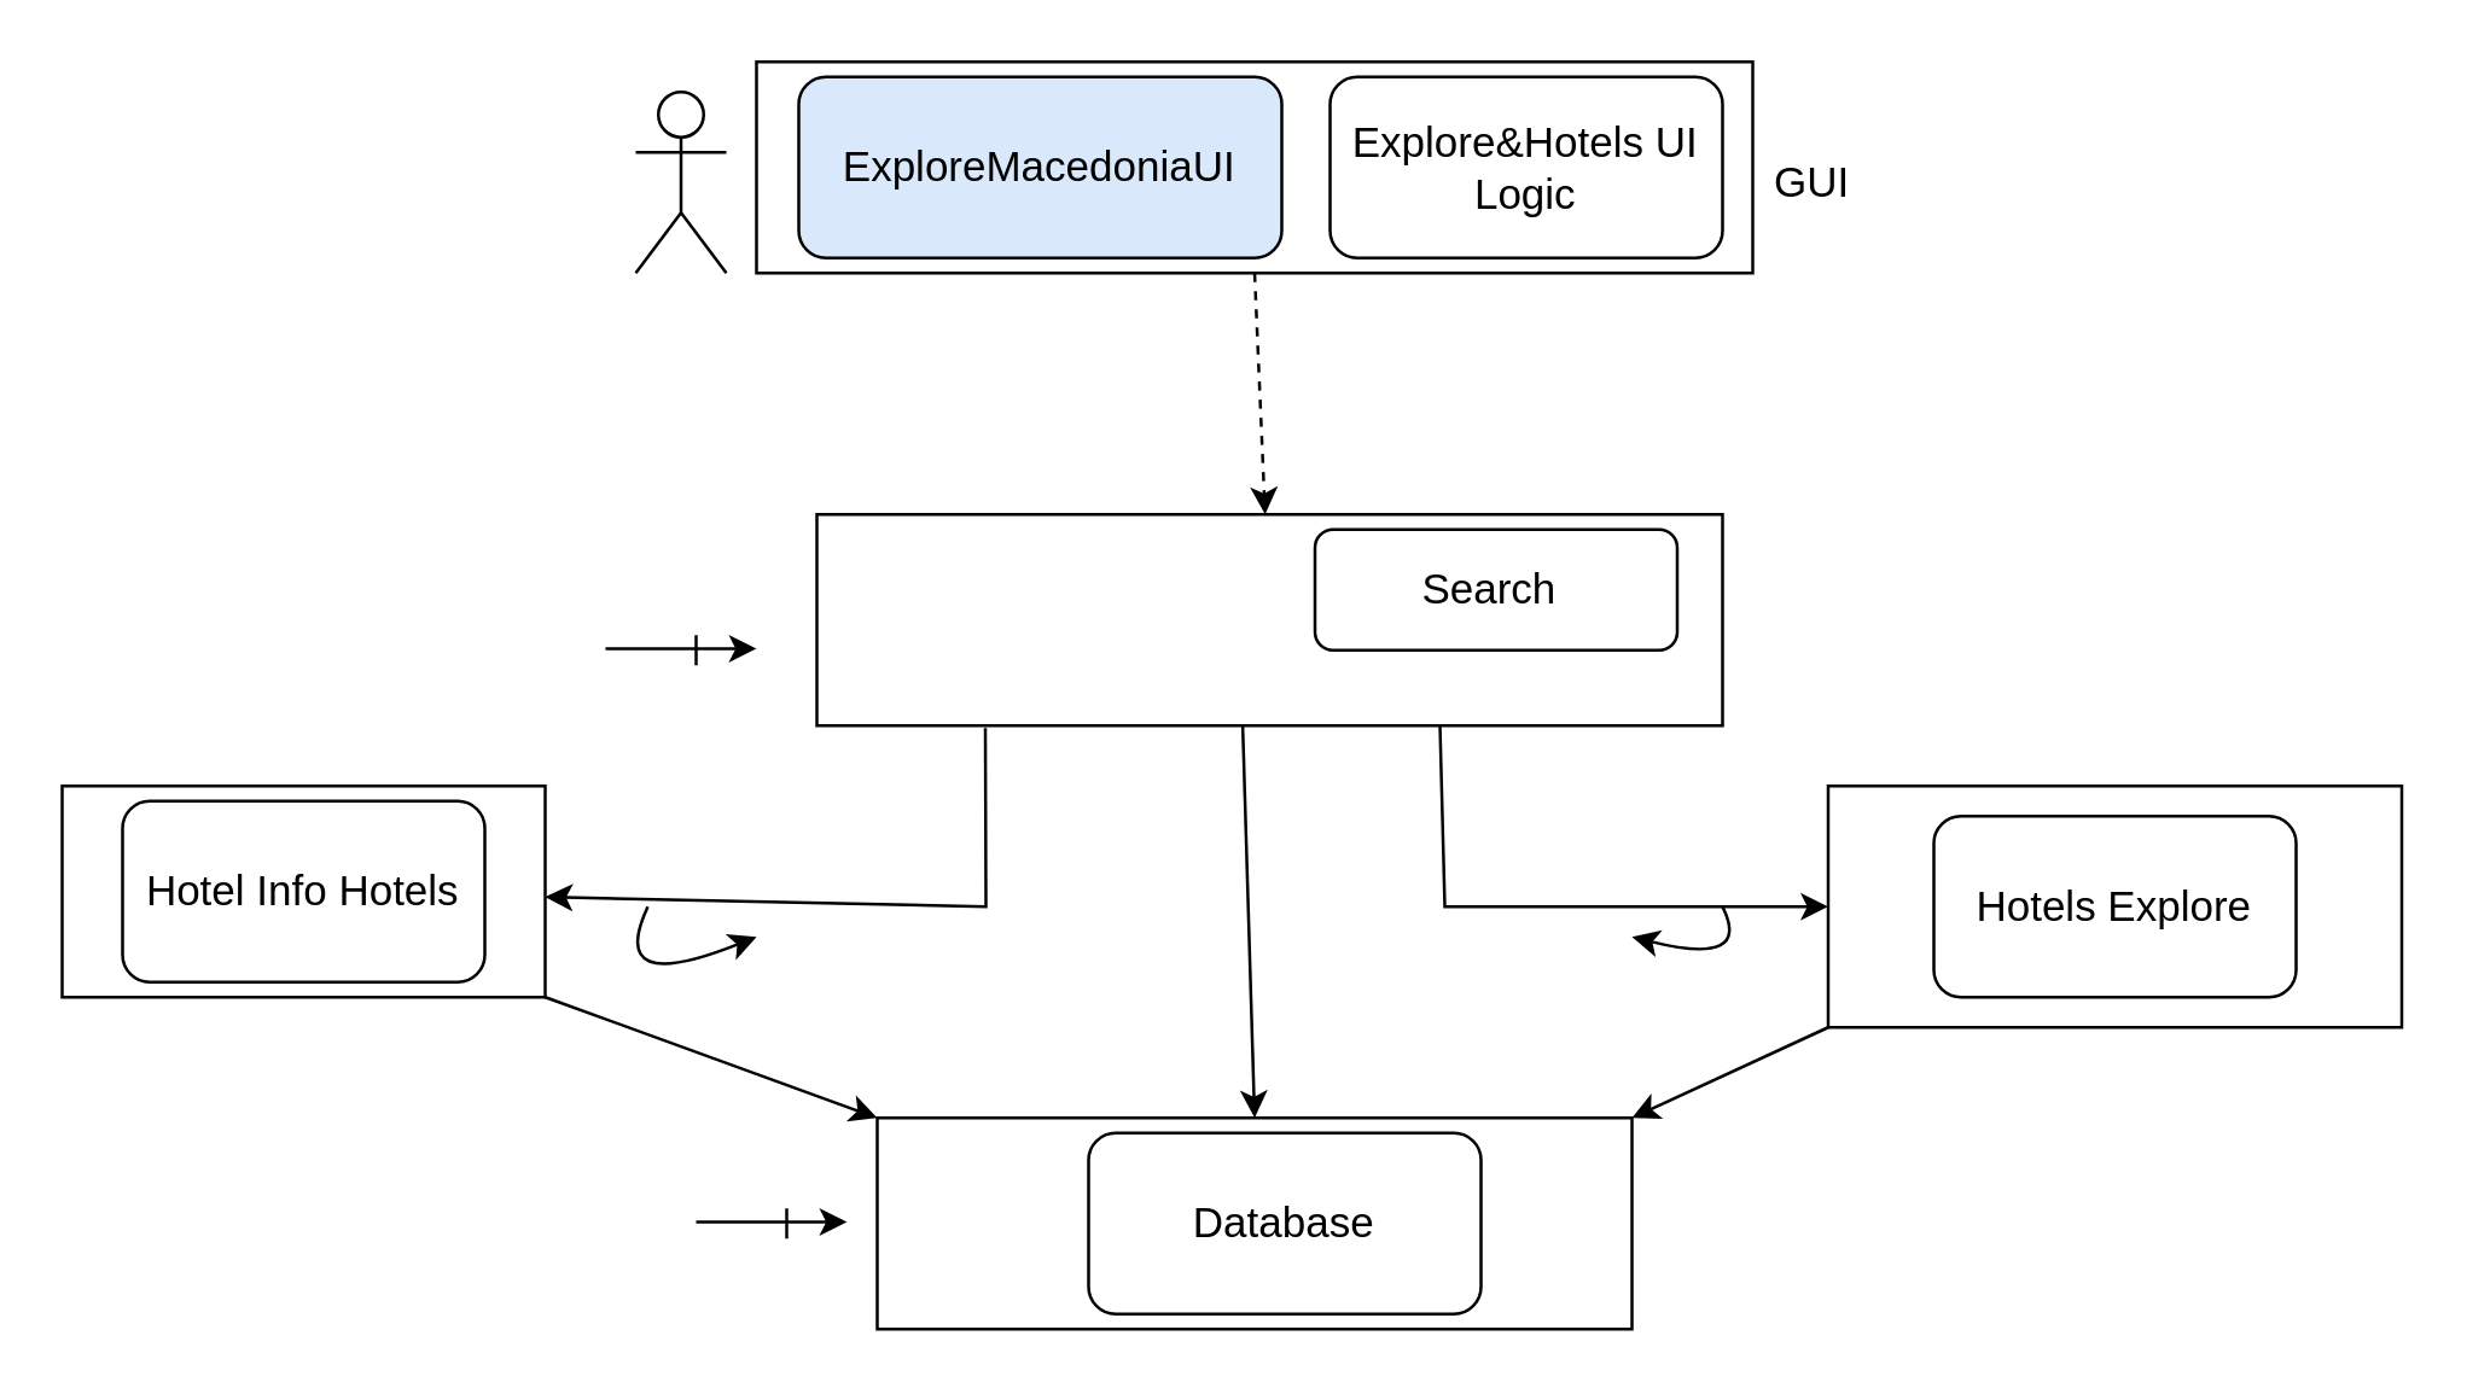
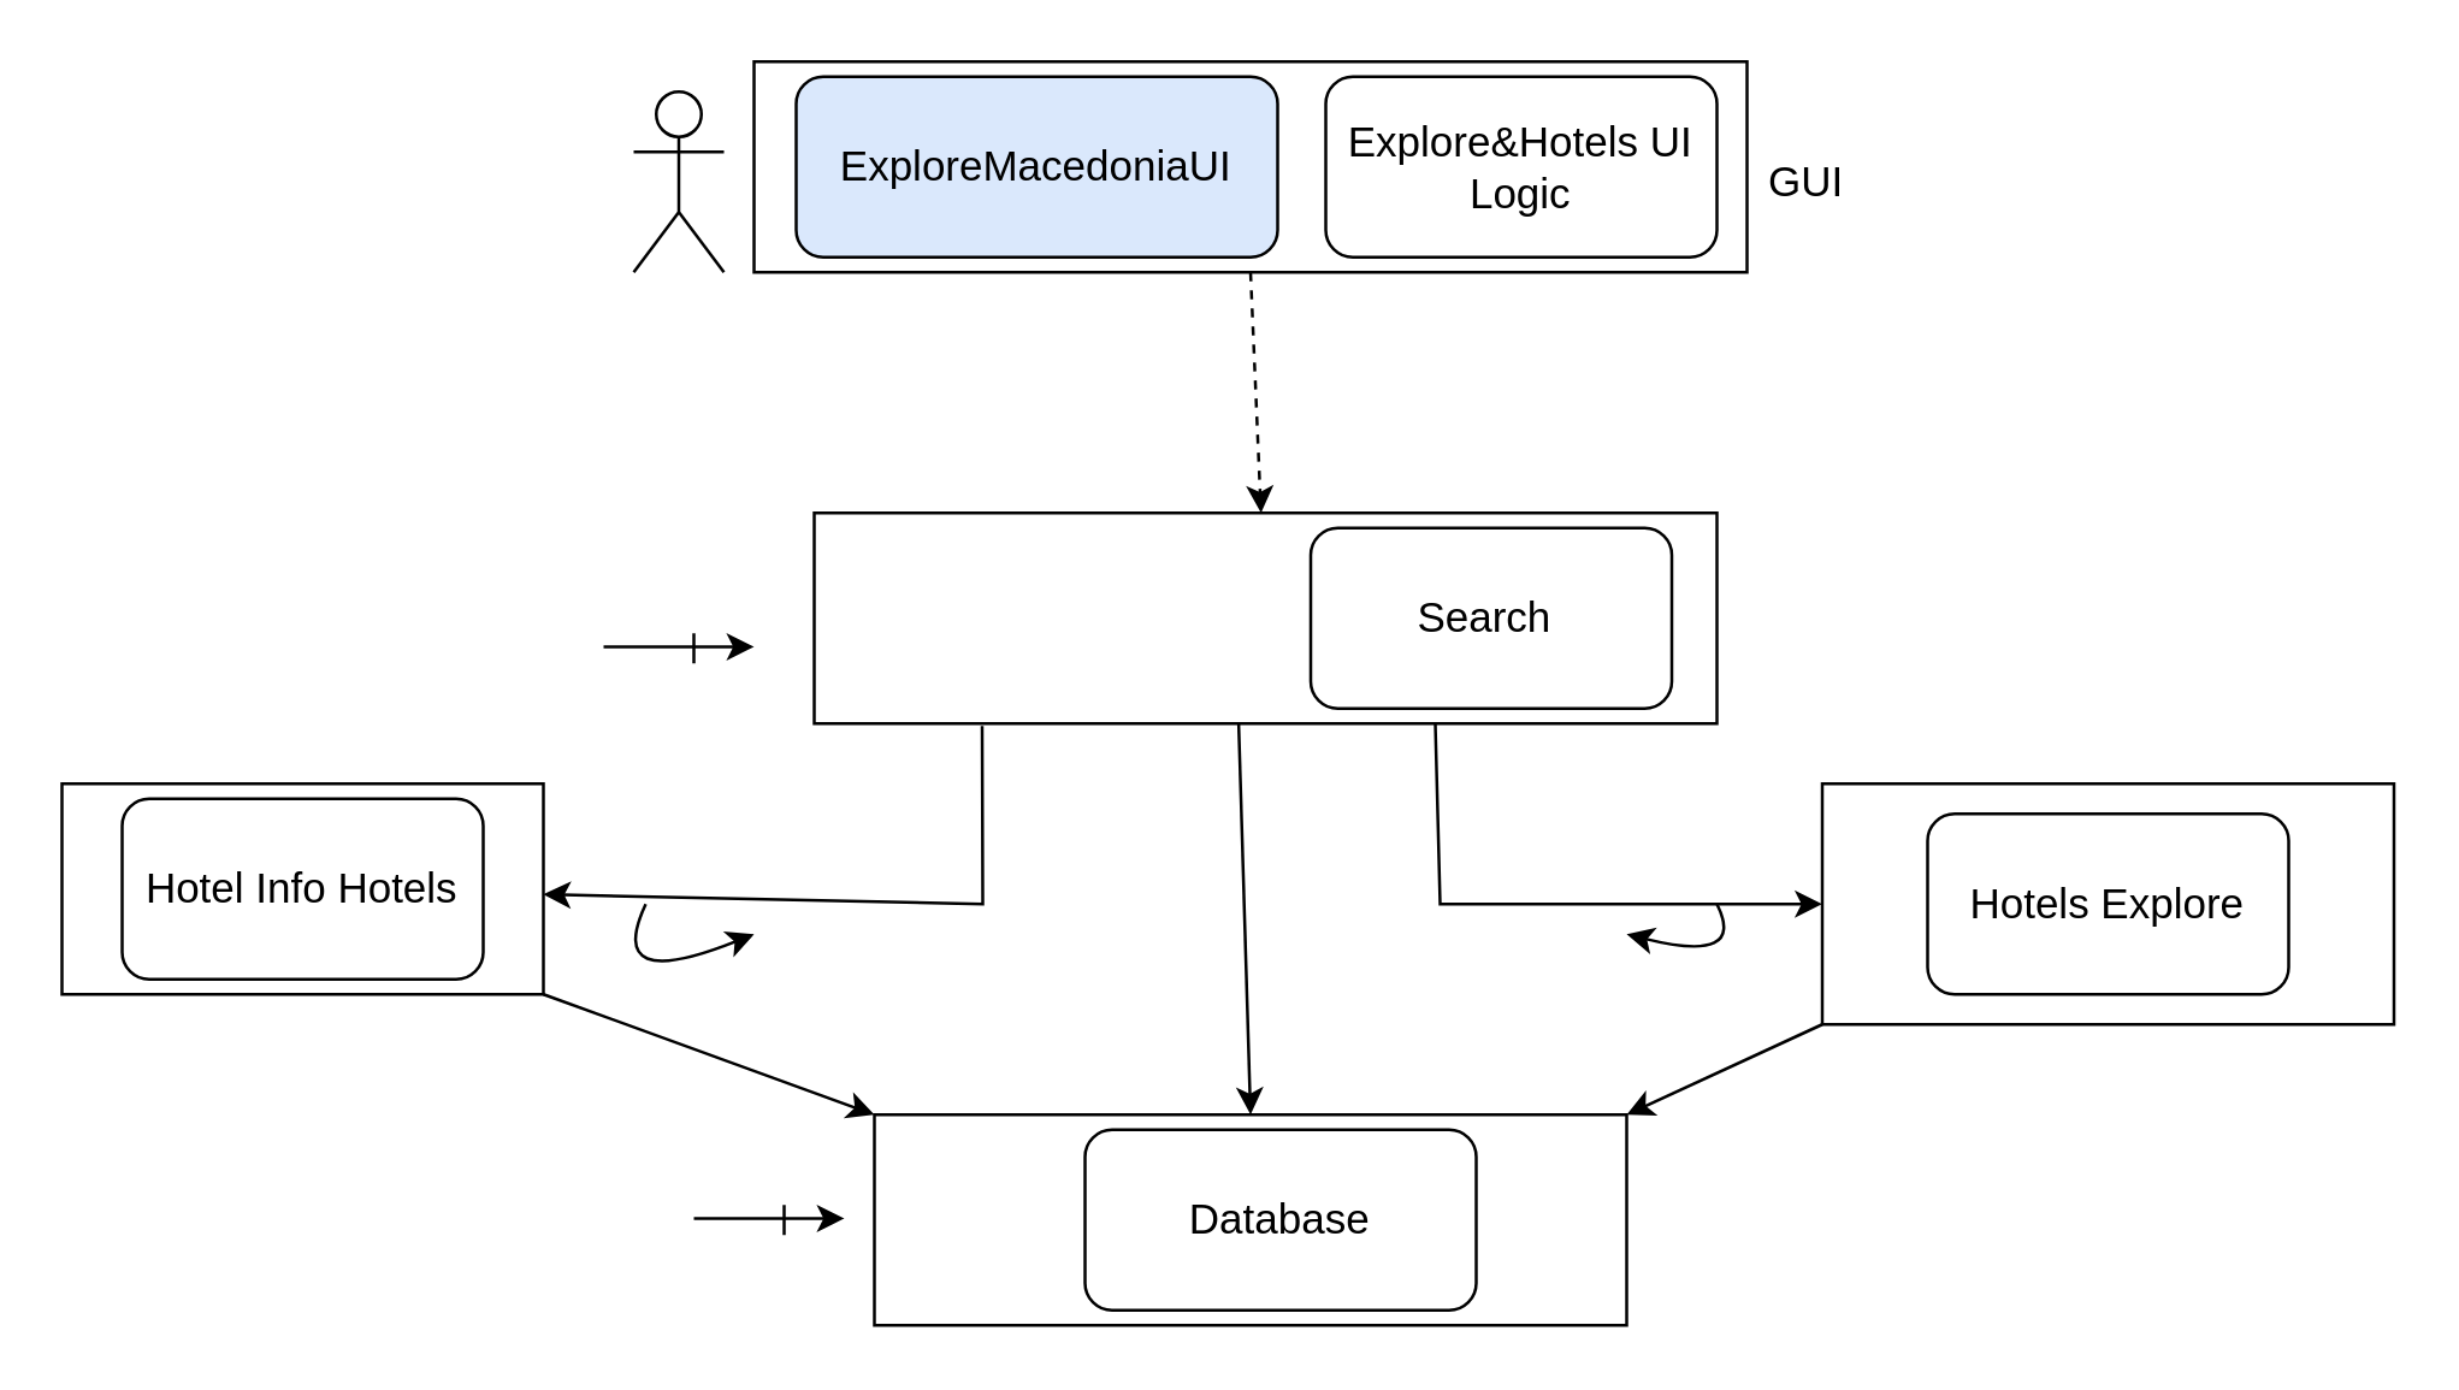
  <mxCell id="0" />
  <mxCell id="1" parent="0" />
  <mxCell id="2" value="" style="shape=umlActor;verticalLabelPosition=bottom;verticalAlign=top;html=1;outlineConnect=0;fontSize=14;" vertex="1" parent="1"><mxGeometry x="210" y="30" width="30" height="60" as="geometry" /></mxCell>
  <mxCell id="3" value="GUI" style="text;html=1;strokeColor=none;fillColor=none;align=center;verticalAlign=middle;whiteSpace=wrap;rounded=0;fontSize=14;" vertex="1" parent="1"><mxGeometry x="570" y="45" width="60" height="30" as="geometry" /></mxCell>
  <mxCell id="4" value="" style="endArrow=classic;html=1;rounded=0;fontSize=14;dashed=1;exitX=0.5;exitY=1;exitDx=0;exitDy=0;" edge="1" parent="1" source="11" target="9"><mxGeometry width="50" height="50" relative="1" as="geometry"><mxPoint x="410.964" y="100" as="sourcePoint" /><mxPoint x="412.83" y="177.41" as="targetPoint" /></mxGeometry></mxCell>
  <mxCell id="5" value="" style="endArrow=classic;html=1;rounded=0;fontSize=14;" edge="1" parent="1"><mxGeometry width="50" height="50" relative="1" as="geometry"><mxPoint x="200" y="214.5" as="sourcePoint" /><mxPoint x="250" y="214.5" as="targetPoint" /><Array as="points"><mxPoint x="220" y="214.5" /></Array></mxGeometry></mxCell>
  <mxCell id="6" value="" style="endArrow=none;html=1;rounded=0;fontSize=14;" edge="1" parent="1"><mxGeometry width="50" height="50" relative="1" as="geometry"><mxPoint x="230" y="220" as="sourcePoint" /><mxPoint x="230" y="210" as="targetPoint" /></mxGeometry></mxCell>
  <mxCell id="7" value="" style="endArrow=classic;html=1;rounded=0;fontSize=14;exitX=0.469;exitY=0.833;exitDx=0;exitDy=0;exitPerimeter=0;entryX=0.5;entryY=0;entryDx=0;entryDy=0;" edge="1" parent="1" source="9" target="14"><mxGeometry width="50" height="50" relative="1" as="geometry"><mxPoint x="414.86" y="251.33" as="sourcePoint" /><mxPoint x="370" y="360" as="targetPoint" /></mxGeometry></mxCell>
  <mxCell id="8" value="" style="endArrow=classic;html=1;rounded=0;fontSize=14;exitX=0.688;exitY=1;exitDx=0;exitDy=0;exitPerimeter=0;entryX=0;entryY=0.5;entryDx=0;entryDy=0;" edge="1" parent="1" source="9" target="16"><mxGeometry width="50" height="50" relative="1" as="geometry"><mxPoint x="477.5" y="250" as="sourcePoint" /><mxPoint x="600" y="300" as="targetPoint" /><Array as="points"><mxPoint x="478" y="300" /></Array></mxGeometry></mxCell>
  <mxCell id="9" value="" style="rounded=0;whiteSpace=wrap;html=1;fontSize=14;" vertex="1" parent="1"><mxGeometry x="270" y="170" width="300" height="70" as="geometry" /></mxCell>
- <mxCell id="10" value="Search&amp;nbsp;" style="rounded=1;whiteSpace=wrap;html=1;fontSize=14;" vertex="1" parent="1"><mxGeometry x="435" y="175" width="120" height="40" as="geometry" /></mxCell>
+ <mxCell id="10" value="Search&amp;nbsp;" style="rounded=1;whiteSpace=wrap;html=1;fontSize=14;" vertex="1" parent="1"><mxGeometry x="435" y="175" width="120" height="60" as="geometry" /></mxCell>
  <mxCell id="11" value="" style="rounded=0;whiteSpace=wrap;html=1;fontSize=14;" vertex="1" parent="1"><mxGeometry x="250" y="20" width="330" height="70" as="geometry" /></mxCell>
  <mxCell id="12" value="Explore&amp;amp;Hotels UI Logic" style="rounded=1;whiteSpace=wrap;html=1;fontSize=14;" vertex="1" parent="1"><mxGeometry x="440" y="25" width="130" height="60" as="geometry" /></mxCell>
  <mxCell id="13" value="&lt;font style=&quot;font-size: 14px&quot;&gt;ExploreMacedoniaUI&lt;/font&gt;" style="rounded=1;whiteSpace=wrap;html=1;fillColor=#dae8fc;" vertex="1" parent="1"><mxGeometry x="264" y="25" width="160" height="60" as="geometry" /></mxCell>
  <mxCell id="14" value="" style="rounded=0;whiteSpace=wrap;html=1;fontSize=14;" vertex="1" parent="1"><mxGeometry x="290" y="370" width="250" height="70" as="geometry" /></mxCell>
  <mxCell id="15" value="Database" style="rounded=1;whiteSpace=wrap;html=1;fontSize=14;" vertex="1" parent="1"><mxGeometry x="360" y="375" width="130" height="60" as="geometry" /></mxCell>
  <mxCell id="16" value="" style="rounded=0;whiteSpace=wrap;html=1;fontSize=14;" vertex="1" parent="1"><mxGeometry x="605" y="260" width="190" height="80" as="geometry" /></mxCell>
  <mxCell id="17" value="Hotels Explore" style="rounded=1;whiteSpace=wrap;html=1;fontSize=14;" vertex="1" parent="1"><mxGeometry x="640" y="270" width="120" height="60" as="geometry" /></mxCell>
  <mxCell id="18" value="" style="curved=1;endArrow=classic;html=1;rounded=0;fontSize=14;" edge="1" parent="1"><mxGeometry width="50" height="50" relative="1" as="geometry"><mxPoint x="570" y="300" as="sourcePoint" /><mxPoint x="540" y="310" as="targetPoint" /><Array as="points"><mxPoint x="580" y="320" /></Array></mxGeometry></mxCell>
  <mxCell id="19" value="" style="endArrow=classic;html=1;rounded=0;fontSize=14;exitX=0;exitY=1;exitDx=0;exitDy=0;entryX=1;entryY=0;entryDx=0;entryDy=0;" edge="1" parent="1" source="16" target="14"><mxGeometry width="50" height="50" relative="1" as="geometry"><mxPoint x="480" y="320" as="sourcePoint" /><mxPoint x="530" y="270" as="targetPoint" /></mxGeometry></mxCell>
  <mxCell id="20" value="" style="endArrow=classic;html=1;rounded=0;fontSize=14;" edge="1" parent="1"><mxGeometry width="50" height="50" relative="1" as="geometry"><mxPoint x="230" y="404.5" as="sourcePoint" /><mxPoint x="280" y="404.5" as="targetPoint" /><Array as="points"><mxPoint x="250" y="404.5" /></Array></mxGeometry></mxCell>
  <mxCell id="21" value="" style="endArrow=none;html=1;rounded=0;fontSize=14;" edge="1" parent="1"><mxGeometry width="50" height="50" relative="1" as="geometry"><mxPoint x="260" y="410" as="sourcePoint" /><mxPoint x="260" y="400" as="targetPoint" /></mxGeometry></mxCell>
  <mxCell id="22" value="" style="endArrow=classic;html=1;rounded=0;fontSize=14;exitX=0.186;exitY=1.012;exitDx=0;exitDy=0;exitPerimeter=0;" edge="1" parent="1" source="9" target="23"><mxGeometry width="50" height="50" relative="1" as="geometry"><mxPoint x="330" y="320" as="sourcePoint" /><mxPoint x="180" y="300" as="targetPoint" /><Array as="points"><mxPoint x="326" y="300" /></Array></mxGeometry></mxCell>
  <mxCell id="23" value="" style="rounded=0;whiteSpace=wrap;html=1;fontSize=14;" vertex="1" parent="1"><mxGeometry x="20" y="260" width="160" height="70" as="geometry" /></mxCell>
  <mxCell id="24" value="Hotel Info Hotels" style="rounded=1;whiteSpace=wrap;html=1;fontSize=14;" vertex="1" parent="1"><mxGeometry x="40" y="265" width="120" height="60" as="geometry" /></mxCell>
  <mxCell id="25" value="" style="curved=1;endArrow=classic;html=1;rounded=0;fontSize=14;" edge="1" parent="1"><mxGeometry width="50" height="50" relative="1" as="geometry"><mxPoint x="214" y="300" as="sourcePoint" /><mxPoint x="250" y="310" as="targetPoint" /><Array as="points"><mxPoint x="200" y="330" /></Array></mxGeometry></mxCell>
  <mxCell id="26" value="" style="endArrow=classic;html=1;rounded=0;fontSize=14;exitX=1;exitY=1;exitDx=0;exitDy=0;entryX=0;entryY=0;entryDx=0;entryDy=0;" edge="1" parent="1" source="23" target="14"><mxGeometry width="50" height="50" relative="1" as="geometry"><mxPoint x="330" y="320" as="sourcePoint" /><mxPoint x="380" y="270" as="targetPoint" /></mxGeometry></mxCell>
